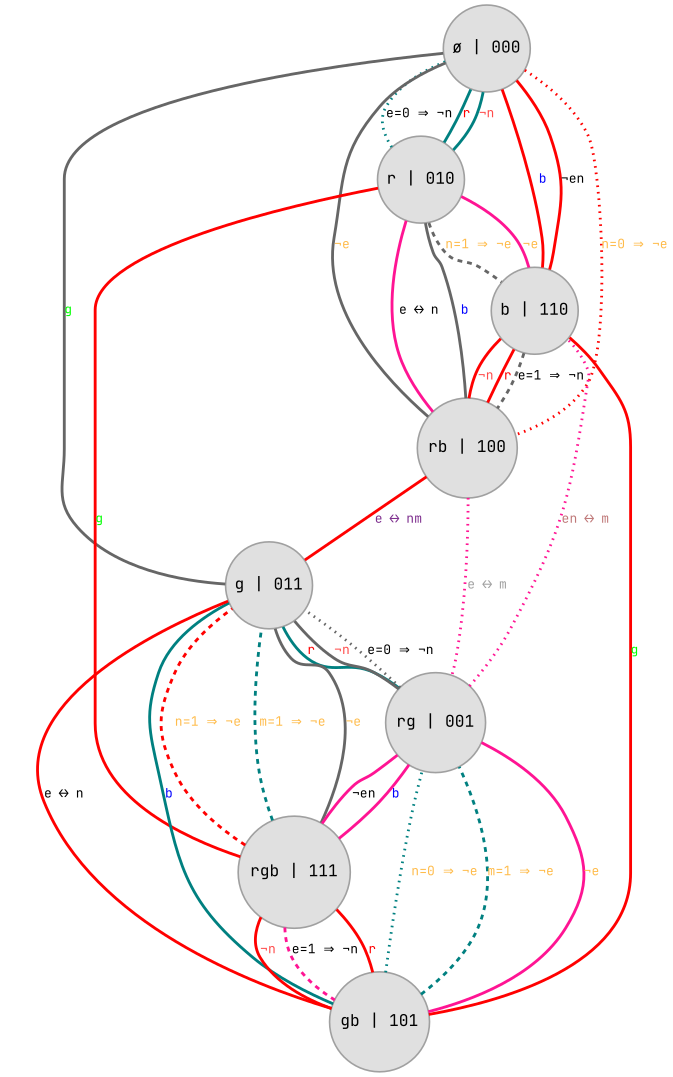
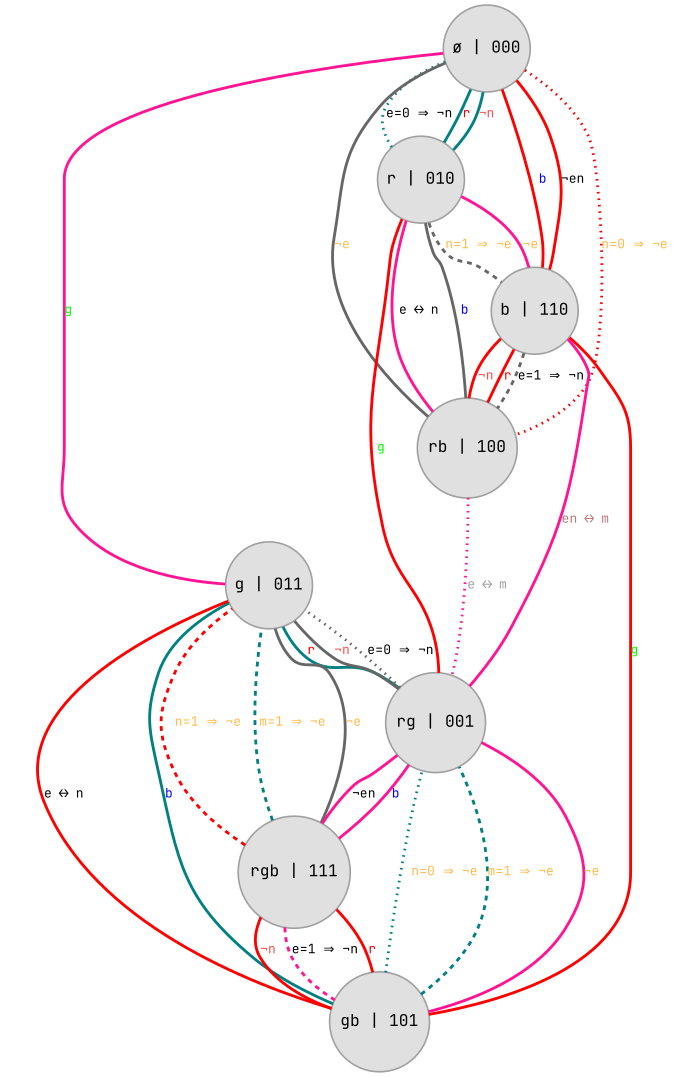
  graph {
    fontname="JetBrains Mono"
    node [color="#a0a0a0" fillcolor="#e0e0e0" fontcolor="#000000" fontname="JetBrains Mono" fontsize=20 margin=0 penwidth=2 shape=circle style=filled]
    edge [color=red fontcolor="#ffbc4c" fontname="JetBrains Mono" fontsize=16 penwidth=3.5]
    n1 [label="ø | 000"]
    n2 [label="r | 010"]
    n3 [label="g | 011"]
    n4 [label="b | 110"]
    n5 [label="rb | 100"]
    n6 [label="rg | 001"]
    n7 [label="gb | 101"]
    n8 [label="rgb | 111"]
    n1 -- n2 [color=teal fontcolor="#ff0000" label=r]
    n1 -- n2 [color=teal fontcolor="#ff4d4c" label="¬n"]
    n1 -- n2 [color=teal fontcolor="#000000" label="e=0 ⇒ ¬n" style=dotted]
-   n1 -- n3 [color=gray40 fontcolor="#00ff00" label=g]
+   n1 -- n3 [color=deeppink fontcolor="#00ff00" label=g]
    n1 -- n4 [fontcolor="#0000ff" label=b]
    n1 -- n4 [fontcolor="#000000" label="¬en"]
    n1 -- n5 [color=gray40 label="¬e"]
    n1 -- n5 [label="n=0 ⇒ ¬e" style=dotted]
    n2 -- n4 [color=deeppink label="¬e"]
    n2 -- n4 [color=gray40 label="n=1 ⇒ ¬e" style=dashed]
    n2 -- n5 [color=gray40 fontcolor="#0000ff" label=b]
    n2 -- n5 [color=deeppink fontcolor="#000000" label="e ↔ n"]
-   n2 -- n8 [fontcolor="#00ff00" label=g]
+   n2 -- n6 [fontcolor="#00ff00" label=g]
    n3 -- n6 [color=teal fontcolor="#ff0000" label=r]
    n3 -- n7 [color=teal fontcolor="#0000ff" label=b]
    n3 -- n7 [fontcolor="#000000" label="e ↔ n"]
    n3 -- n8 [color=gray40 label="¬e"]
    n4 -- n5 [fontcolor="#ff0000" label=r]
    n4 -- n5 [color=gray40 fontcolor="#000000" label="e=1 ⇒ ¬n" style=dashed]
    n4 -- n7 [fontcolor="#00ff00" label=g]
-   n5 -- n3 [fontcolor="#7e2f8e" label="e ↔ nm"]
    n5 -- n4 [fontcolor="#ff4d4c" label="¬n"]
    n5 -- n6 [color=deeppink fontcolor="#a0a0a0" label="e ↔ m" style=dotted]
    n6 -- n3 [color=gray40 fontcolor="#ff4d4c" label="¬n"]
    n6 -- n3 [color=gray40 fontcolor="#000000" label="e=0 ⇒ ¬n" style=dotted]
-   n6 -- n4 [color=deeppink fontcolor="#bf7878" label="en ↔ m" style=dotted]
+   n6 -- n4 [color=deeppink fontcolor="#bf7878" label="en ↔ m"]
    n6 -- n7 [color=deeppink label="¬e"]
    n6 -- n8 [color=deeppink fontcolor="#0000ff" label=b]
    n6 -- n8 [color=deeppink fontcolor="#000000" label="¬en"]
    n7 -- n6 [color=teal label="n=0 ⇒ ¬e" style=dotted]
    n7 -- n6 [color=teal label="m=1 ⇒ ¬e" style=dashed]
    n7 -- n8 [fontcolor="#ff0000" label=r]
    n7 -- n8 [fontcolor="#ff4d4c" label="¬n"]
    n8 -- n3 [label="n=1 ⇒ ¬e" style=dashed]
    n8 -- n3 [color=teal label="m=1 ⇒ ¬e" style=dashed]
    n8 -- n7 [color=deeppink fontcolor="#000000" label="e=1 ⇒ ¬n" style=dashed]
  }
